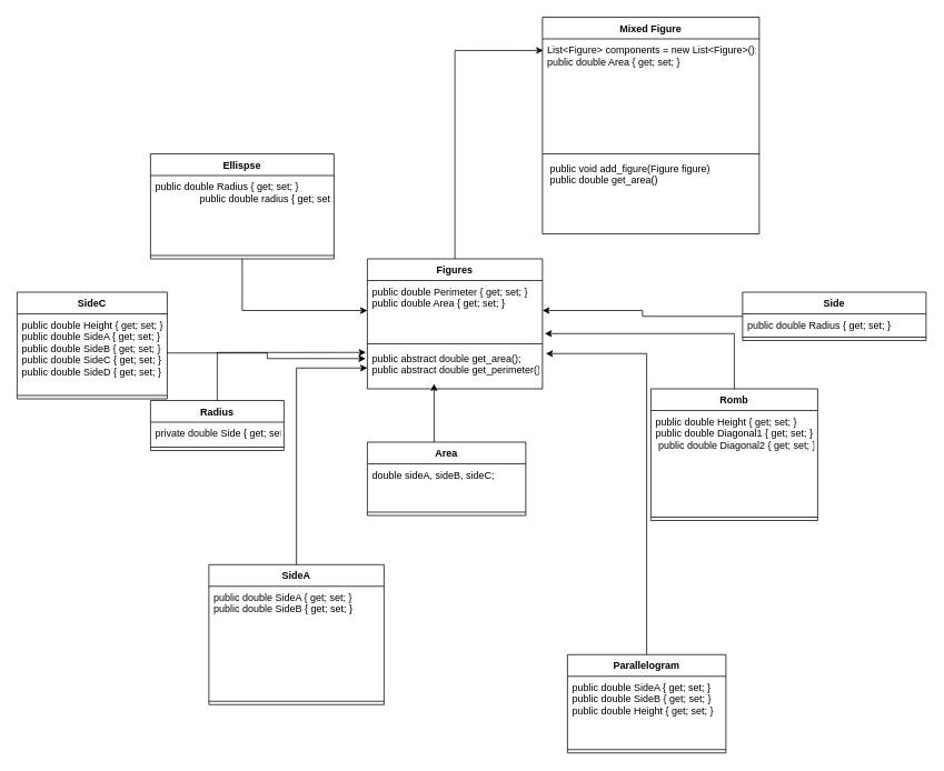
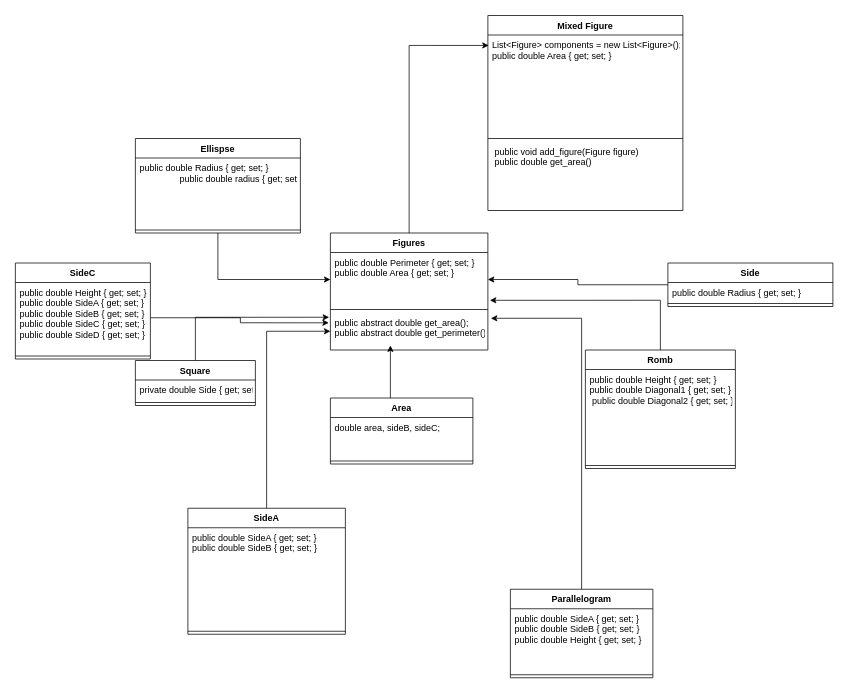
  <mxCell id="0" />
  <mxCell id="1" parent="0" />
  <mxCell id="2" style="edgeStyle=orthogonalEdgeStyle;rounded=0;orthogonalLoop=1;jettySize=auto;html=1;entryX=0.004;entryY=0.104;entryDx=0;entryDy=0;entryPerimeter=0;" edge="1" parent="1" source="3" target="40"><mxGeometry relative="1" as="geometry" /></mxCell>
  <mxCell id="3" value="Figures" style="swimlane;fontStyle=1;align=center;verticalAlign=top;childLayout=stackLayout;horizontal=1;startSize=26;horizontalStack=0;resizeParent=1;resizeParentMax=0;resizeLast=0;collapsible=1;marginBottom=0;" vertex="1" parent="1"><mxGeometry x="440" y="310" width="210" height="156" as="geometry" /></mxCell>
  <mxCell id="4" value="public double Perimeter { get; set; }&#10;public double Area { get; set; }" style="text;strokeColor=none;fillColor=none;align=left;verticalAlign=top;spacingLeft=4;spacingRight=4;overflow=hidden;rotatable=0;points=[[0,0.5],[1,0.5]];portConstraint=eastwest;" vertex="1" parent="3"><mxGeometry y="26" width="210" height="72" as="geometry" /></mxCell>
  <mxCell id="5" value="" style="line;strokeWidth=1;fillColor=none;align=left;verticalAlign=middle;spacingTop=-1;spacingLeft=3;spacingRight=3;rotatable=0;labelPosition=right;points=[];portConstraint=eastwest;" vertex="1" parent="3"><mxGeometry y="98" width="210" height="8" as="geometry" /></mxCell>
  <mxCell id="6" value="public abstract double get_area();&#10;public abstract double get_perimeter();" style="text;strokeColor=none;fillColor=none;align=left;verticalAlign=top;spacingLeft=4;spacingRight=4;overflow=hidden;rotatable=0;points=[[0,0.5],[1,0.5]];portConstraint=eastwest;" vertex="1" parent="3"><mxGeometry y="106" width="210" height="50" as="geometry" /></mxCell>
  <mxCell id="7" style="edgeStyle=orthogonalEdgeStyle;rounded=0;orthogonalLoop=1;jettySize=auto;html=1;entryX=-0.008;entryY=0.127;entryDx=0;entryDy=0;entryPerimeter=0;" edge="1" parent="1" source="8" target="6"><mxGeometry relative="1" as="geometry" /></mxCell>
- <mxCell id="8" value="Radius" style="swimlane;fontStyle=1;align=center;verticalAlign=top;childLayout=stackLayout;horizontal=1;startSize=26;horizontalStack=0;resizeParent=1;resizeParentMax=0;resizeLast=0;collapsible=1;marginBottom=0;" vertex="1" parent="1"><mxGeometry y="480" width="160" height="60" as="geometry" x="180" /></mxCell>
+ <mxCell id="8" value="Square" style="swimlane;fontStyle=1;align=center;verticalAlign=top;childLayout=stackLayout;horizontal=1;startSize=26;horizontalStack=0;resizeParent=1;resizeParentMax=0;resizeLast=0;collapsible=1;marginBottom=0;" vertex="1" parent="1"><mxGeometry y="480" width="160" height="60" as="geometry" x="180" /></mxCell>
  <mxCell id="9" value="private double Side { get; set; }" style="text;strokeColor=none;fillColor=none;align=left;verticalAlign=top;spacingLeft=4;spacingRight=4;overflow=hidden;rotatable=0;points=[[0,0.5],[1,0.5]];portConstraint=eastwest;" vertex="1" parent="8"><mxGeometry y="26" width="160" height="26" as="geometry" /></mxCell>
  <mxCell id="10" value="" style="line;strokeWidth=1;fillColor=none;align=left;verticalAlign=middle;spacingTop=-1;spacingLeft=3;spacingRight=3;rotatable=0;labelPosition=right;points=[];portConstraint=eastwest;" vertex="1" parent="8"><mxGeometry y="52" width="160" height="8" as="geometry" /></mxCell>
  <mxCell id="11" style="edgeStyle=orthogonalEdgeStyle;rounded=0;orthogonalLoop=1;jettySize=auto;html=1;" edge="1" parent="1" source="12"><mxGeometry relative="1" as="geometry"><mxPoint x="520" y="460" as="targetPoint" /><Array as="points"><mxPoint x="520" y="470" /></Array></mxGeometry></mxCell>
  <mxCell id="12" value="Area" style="swimlane;fontStyle=1;align=center;verticalAlign=top;childLayout=stackLayout;horizontal=1;startSize=26;horizontalStack=0;resizeParent=1;resizeParentMax=0;resizeLast=0;collapsible=1;marginBottom=0;" vertex="1" parent="1"><mxGeometry x="440" y="530" width="190" height="88" as="geometry" /></mxCell>
- <mxCell id="13" value="double sideA, sideB, sideC;" style="text;strokeColor=none;fillColor=none;align=left;verticalAlign=top;spacingLeft=4;spacingRight=4;overflow=hidden;rotatable=0;points=[[0,0.5],[1,0.5]];portConstraint=eastwest;" vertex="1" parent="12"><mxGeometry y="26" width="190" height="54" as="geometry" /></mxCell>
+ <mxCell id="13" value="double area, sideB, sideC;" style="text;strokeColor=none;fillColor=none;align=left;verticalAlign=top;spacingLeft=4;spacingRight=4;overflow=hidden;rotatable=0;points=[[0,0.5],[1,0.5]];portConstraint=eastwest;" vertex="1" parent="12"><mxGeometry y="26" width="190" height="54" as="geometry" /></mxCell>
  <mxCell id="14" value="" style="line;strokeWidth=1;fillColor=none;align=left;verticalAlign=middle;spacingTop=-1;spacingLeft=3;spacingRight=3;rotatable=0;labelPosition=right;points=[];portConstraint=eastwest;" vertex="1" parent="12"><mxGeometry y="80" width="190" height="8" as="geometry" /></mxCell>
  <mxCell id="15" style="edgeStyle=orthogonalEdgeStyle;rounded=0;orthogonalLoop=1;jettySize=auto;html=1;entryX=1.013;entryY=0.885;entryDx=0;entryDy=0;entryPerimeter=0;" edge="1" parent="1" source="16" target="4"><mxGeometry relative="1" as="geometry" /></mxCell>
  <mxCell id="16" value="Romb" style="swimlane;fontStyle=1;align=center;verticalAlign=top;childLayout=stackLayout;horizontal=1;startSize=26;horizontalStack=0;resizeParent=1;resizeParentMax=0;resizeLast=0;collapsible=1;marginBottom=0;" vertex="1" parent="1"><mxGeometry x="780" y="466" width="200" height="158" as="geometry" /></mxCell>
  <mxCell id="17" value="public double Height { get; set; }&#10;public double Diagonal1 { get; set; }&#10; public double Diagonal2 { get; set; }" style="text;strokeColor=none;fillColor=none;align=left;verticalAlign=top;spacingLeft=4;spacingRight=4;overflow=hidden;rotatable=0;points=[[0,0.5],[1,0.5]];portConstraint=eastwest;" vertex="1" parent="16"><mxGeometry y="26" width="200" height="124" as="geometry" /></mxCell>
  <mxCell id="18" value="" style="line;strokeWidth=1;fillColor=none;align=left;verticalAlign=middle;spacingTop=-1;spacingLeft=3;spacingRight=3;rotatable=0;labelPosition=right;points=[];portConstraint=eastwest;" vertex="1" parent="16"><mxGeometry y="150" width="200" height="8" as="geometry" /></mxCell>
  <mxCell id="19" style="edgeStyle=orthogonalEdgeStyle;rounded=0;orthogonalLoop=1;jettySize=auto;html=1;" edge="1" parent="1" source="20" target="6"><mxGeometry relative="1" as="geometry" /></mxCell>
  <mxCell id="20" value="SideA" style="swimlane;fontStyle=1;align=center;verticalAlign=top;childLayout=stackLayout;horizontal=1;startSize=26;horizontalStack=0;resizeParent=1;resizeParentMax=0;resizeLast=0;collapsible=1;marginBottom=0;" vertex="1" parent="1"><mxGeometry x="250" y="677" width="210" height="168" as="geometry" /></mxCell>
  <mxCell id="21" value="public double SideA { get; set; }&#10;public double SideB { get; set; }" style="text;strokeColor=none;fillColor=none;align=left;verticalAlign=top;spacingLeft=4;spacingRight=4;overflow=hidden;rotatable=0;points=[[0,0.5],[1,0.5]];portConstraint=eastwest;" vertex="1" parent="20"><mxGeometry y="26" width="210" height="134" as="geometry" /></mxCell>
  <mxCell id="22" value="" style="line;strokeWidth=1;fillColor=none;align=left;verticalAlign=middle;spacingTop=-1;spacingLeft=3;spacingRight=3;rotatable=0;labelPosition=right;points=[];portConstraint=eastwest;" vertex="1" parent="20"><mxGeometry y="160" width="210" height="8" as="geometry" /></mxCell>
  <mxCell id="23" style="edgeStyle=orthogonalEdgeStyle;rounded=0;orthogonalLoop=1;jettySize=auto;html=1;entryX=1.019;entryY=0.154;entryDx=0;entryDy=0;entryPerimeter=0;" edge="1" parent="1" source="24" target="6"><mxGeometry relative="1" as="geometry" /></mxCell>
  <mxCell id="24" value="Parallelogram" style="swimlane;fontStyle=1;align=center;verticalAlign=top;childLayout=stackLayout;horizontal=1;startSize=26;horizontalStack=0;resizeParent=1;resizeParentMax=0;resizeLast=0;collapsible=1;marginBottom=0;" vertex="1" parent="1"><mxGeometry x="680" y="785" width="190" height="118" as="geometry" /></mxCell>
  <mxCell id="25" value="public double SideA { get; set; }&#10;public double SideB { get; set; }&#10;public double Height { get; set; }" style="text;strokeColor=none;fillColor=none;align=left;verticalAlign=top;spacingLeft=4;spacingRight=4;overflow=hidden;rotatable=0;points=[[0,0.5],[1,0.5]];portConstraint=eastwest;" vertex="1" parent="24"><mxGeometry y="26" width="190" height="84" as="geometry" /></mxCell>
  <mxCell id="26" value="" style="line;strokeWidth=1;fillColor=none;align=left;verticalAlign=middle;spacingTop=-1;spacingLeft=3;spacingRight=3;rotatable=0;labelPosition=right;points=[];portConstraint=eastwest;" vertex="1" parent="24"><mxGeometry y="110" width="190" height="8" as="geometry" /></mxCell>
  <mxCell id="27" value="SideC" style="swimlane;fontStyle=1;align=center;verticalAlign=top;childLayout=stackLayout;horizontal=1;startSize=26;horizontalStack=0;resizeParent=1;resizeParentMax=0;resizeLast=0;collapsible=1;marginBottom=0;" vertex="1" parent="1"><mxGeometry x="20" y="350" width="180" height="128" as="geometry" /></mxCell>
  <mxCell id="28" value="public double Height { get; set; }&#10;public double SideA { get; set; }&#10;public double SideB { get; set; }&#10;public double SideC { get; set; }&#10;public double SideD { get; set; }" style="text;strokeColor=none;fillColor=none;align=left;verticalAlign=top;spacingLeft=4;spacingRight=4;overflow=hidden;rotatable=0;points=[[0,0.5],[1,0.5]];portConstraint=eastwest;" vertex="1" parent="27"><mxGeometry y="26" width="180" height="94" as="geometry" /></mxCell>
  <mxCell id="29" value="" style="line;strokeWidth=1;fillColor=none;align=left;verticalAlign=middle;spacingTop=-1;spacingLeft=3;spacingRight=3;rotatable=0;labelPosition=right;points=[];portConstraint=eastwest;" vertex="1" parent="27"><mxGeometry y="120" width="180" height="8" as="geometry" /></mxCell>
  <mxCell id="30" style="edgeStyle=orthogonalEdgeStyle;rounded=0;orthogonalLoop=1;jettySize=auto;html=1;entryX=-0.01;entryY=1.302;entryDx=0;entryDy=0;entryPerimeter=0;" edge="1" parent="1" source="28" target="4"><mxGeometry relative="1" as="geometry" /></mxCell>
  <mxCell id="31" style="edgeStyle=orthogonalEdgeStyle;rounded=0;orthogonalLoop=1;jettySize=auto;html=1;entryX=1;entryY=0.5;entryDx=0;entryDy=0;" edge="1" parent="1" source="32" target="4"><mxGeometry relative="1" as="geometry" /></mxCell>
  <mxCell id="32" value="Side" style="swimlane;fontStyle=1;align=center;verticalAlign=top;childLayout=stackLayout;horizontal=1;startSize=26;horizontalStack=0;resizeParent=1;resizeParentMax=0;resizeLast=0;collapsible=1;marginBottom=0;" vertex="1" parent="1"><mxGeometry x="890" y="350" width="220" height="58" as="geometry" /></mxCell>
  <mxCell id="33" value="public double Radius { get; set; }" style="text;strokeColor=none;fillColor=none;align=left;verticalAlign=top;spacingLeft=4;spacingRight=4;overflow=hidden;rotatable=0;points=[[0,0.5],[1,0.5]];portConstraint=eastwest;" vertex="1" parent="32"><mxGeometry y="26" width="220" height="24" as="geometry" /></mxCell>
  <mxCell id="34" value="" style="line;strokeWidth=1;fillColor=none;align=left;verticalAlign=middle;spacingTop=-1;spacingLeft=3;spacingRight=3;rotatable=0;labelPosition=right;points=[];portConstraint=eastwest;" vertex="1" parent="32"><mxGeometry y="50" width="220" height="8" as="geometry" /></mxCell>
  <mxCell id="35" style="edgeStyle=orthogonalEdgeStyle;rounded=0;orthogonalLoop=1;jettySize=auto;html=1;entryX=0;entryY=0.5;entryDx=0;entryDy=0;" edge="1" parent="1" source="36" target="4"><mxGeometry relative="1" as="geometry"><Array as="points"><mxPoint x="290" y="372" /></Array></mxGeometry></mxCell>
  <mxCell id="36" value="Ellispse" style="swimlane;fontStyle=1;align=center;verticalAlign=top;childLayout=stackLayout;horizontal=1;startSize=26;horizontalStack=0;resizeParent=1;resizeParentMax=0;resizeLast=0;collapsible=1;marginBottom=0;" vertex="1" parent="1"><mxGeometry y="184" width="220" height="126" as="geometry" x="180" /></mxCell>
  <mxCell id="37" value="public double Radius { get; set; }&#10;                public double radius { get; set; }" style="text;strokeColor=none;fillColor=none;align=left;verticalAlign=top;spacingLeft=4;spacingRight=4;overflow=hidden;rotatable=0;points=[[0,0.5],[1,0.5]];portConstraint=eastwest;" vertex="1" parent="36"><mxGeometry y="26" width="220" height="92" as="geometry" /></mxCell>
  <mxCell id="38" value="" style="line;strokeWidth=1;fillColor=none;align=left;verticalAlign=middle;spacingTop=-1;spacingLeft=3;spacingRight=3;rotatable=0;labelPosition=right;points=[];portConstraint=eastwest;" vertex="1" parent="36"><mxGeometry y="118" width="220" height="8" as="geometry" /></mxCell>
  <mxCell id="39" value="Mixed Figure" style="swimlane;fontStyle=1;align=center;verticalAlign=top;childLayout=stackLayout;horizontal=1;startSize=26;horizontalStack=0;resizeParent=1;resizeParentMax=0;resizeLast=0;collapsible=1;marginBottom=0;" vertex="1" parent="1"><mxGeometry x="650" y="20" width="260" height="260" as="geometry" /></mxCell>
  <mxCell id="40" value="List&lt;Figure&gt; components = new List&lt;Figure&gt;();&#10;public double Area { get; set; }" style="text;strokeColor=none;fillColor=none;align=left;verticalAlign=top;spacingLeft=4;spacingRight=4;overflow=hidden;rotatable=0;points=[[0,0.5],[1,0.5]];portConstraint=eastwest;" vertex="1" parent="39"><mxGeometry y="26" width="260" height="134" as="geometry" /></mxCell>
  <mxCell id="41" value="" style="line;strokeWidth=1;fillColor=none;align=left;verticalAlign=middle;spacingTop=-1;spacingLeft=3;spacingRight=3;rotatable=0;labelPosition=right;points=[];portConstraint=eastwest;" vertex="1" parent="39"><mxGeometry y="160" width="260" height="8" as="geometry" /></mxCell>
  <mxCell id="42" value=" public void add_figure(Figure figure)&#10; public double get_area()&#10;" style="text;strokeColor=none;fillColor=none;align=left;verticalAlign=top;spacingLeft=4;spacingRight=4;overflow=hidden;rotatable=0;points=[[0,0.5],[1,0.5]];portConstraint=eastwest;" vertex="1" parent="39"><mxGeometry y="168" width="260" height="92" as="geometry" /></mxCell>
